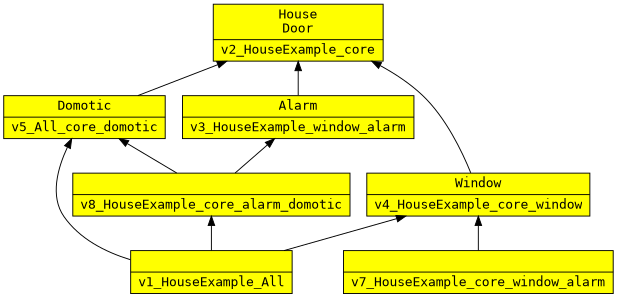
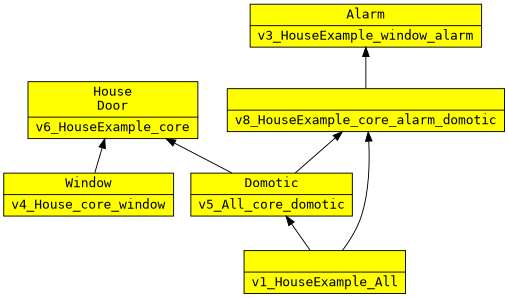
  digraph {
    fontname="DejaVu Sans Mono"
    rankdir=BT
    node [fillcolor=yellow fontname="DejaVu Sans Mono" shape=record style=filled]
    edge [fontname="DejaVu Sans Mono"]
-   n1 [label="{House\nDoor\n|v2_HouseExample_core\n}"]
+   n1 [label="{House\nDoor\n|v6_HouseExample_core\n}"]
    n2 [label="{Domotic\n|v5_All_core_domotic\n}"]
-   n3 [label="{Window\n|v4_HouseExample_core_window\n}"]
+   n3 [label="{Window\n|v4_House_core_window\n}"]
    n4 [label="{Alarm\n|v3_HouseExample_window_alarm\n}"]
    n5 [label="{|v1_HouseExample_All\n}"]
    n6 [label="{|v8_HouseExample_core_alarm_domotic\n}"]
-   n7 [label="{|v7_HouseExample_core_window_alarm\n}"]
    n2 -> n1
    n3 -> n1
-   n4 -> n1
    n5 -> n2
-   n5 -> n3
    n5 -> n6
-   n6 -> n2
+   n2 -> n6
    n6 -> n4
-   n7 -> n3
  }
